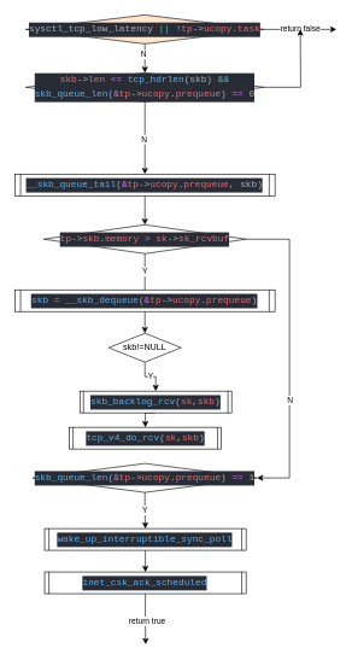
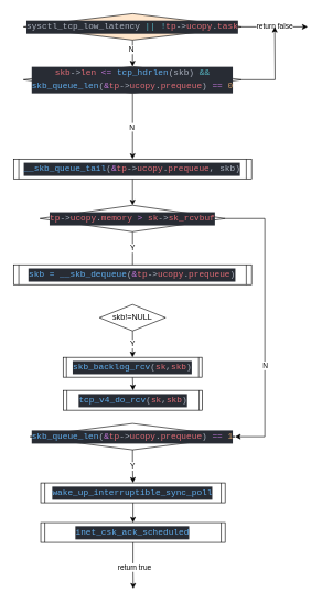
  <mxCell id="0" />
  <mxCell id="1" parent="0" />
  <mxCell id="2" style="edgeStyle=orthogonalEdgeStyle;rounded=0;orthogonalLoop=1;jettySize=auto;html=1;exitX=0.5;exitY=1;exitDx=0;exitDy=0;entryX=0.5;entryY=0;entryDx=0;entryDy=0;" edge="1" parent="1" source="3" target="13"><mxGeometry relative="1" as="geometry" /></mxCell>
  <mxCell id="3" value="&lt;div style=&quot;color: rgb(171 , 178 , 191) ; background-color: rgb(40 , 44 , 52) ; font-family: &amp;#34;monaco&amp;#34; , &amp;#34;menlo&amp;#34; , &amp;#34;monaco&amp;#34; , &amp;#34;courier new&amp;#34; , monospace ; font-size: 13px ; line-height: 20px&quot;&gt;&lt;span style=&quot;color: #61afef&quot;&gt;__skb_queue_tail&lt;/span&gt;(&lt;span style=&quot;color: #c678dd&quot;&gt;&amp;amp;&lt;/span&gt;&lt;span style=&quot;color: #e06c75&quot;&gt;tp&lt;/span&gt;-&amp;gt;&lt;span style=&quot;color: #e06c75&quot;&gt;ucopy&lt;/span&gt;.&lt;span style=&quot;color: #e06c75&quot;&gt;prequeue&lt;/span&gt;, skb)&lt;/div&gt;" style="shape=process;whiteSpace=wrap;html=1;backgroundOutline=1;size=0.023;" vertex="1" parent="1"><mxGeometry x="20" y="240" width="360" height="30" as="geometry" /></mxCell>
- <mxCell id="4" style="edgeStyle=orthogonalEdgeStyle;rounded=0;orthogonalLoop=1;jettySize=auto;html=1;exitX=0.5;exitY=1;exitDx=0;exitDy=0;entryX=0.5;entryY=0;entryDx=0;entryDy=0;" edge="1" parent="1" source="5" target="9"><mxGeometry relative="1" as="geometry" /></mxCell>
  <mxCell id="5" value="&lt;div style=&quot;color: rgb(171 , 178 , 191) ; background-color: rgb(40 , 44 , 52) ; font-family: &amp;#34;monaco&amp;#34; , &amp;#34;menlo&amp;#34; , &amp;#34;monaco&amp;#34; , &amp;#34;courier new&amp;#34; , monospace ; font-size: 13px ; line-height: 20px&quot;&gt;&lt;span style=&quot;color: #61afef&quot;&gt;skb = __skb_dequeue&lt;/span&gt;(&lt;span style=&quot;color: #c678dd&quot;&gt;&amp;amp;&lt;/span&gt;&lt;span style=&quot;color: #e06c75&quot;&gt;tp&lt;/span&gt;-&amp;gt;&lt;span style=&quot;color: #e06c75&quot;&gt;ucopy&lt;/span&gt;.&lt;span style=&quot;color: #e06c75&quot;&gt;prequeue&lt;/span&gt;)&lt;/div&gt;" style="shape=process;whiteSpace=wrap;html=1;backgroundOutline=1;size=0.023;" vertex="1" parent="1"><mxGeometry x="20" y="400" width="360" height="30" as="geometry" /></mxCell>
  <mxCell id="6" value="Y" style="edgeStyle=orthogonalEdgeStyle;rounded=0;orthogonalLoop=1;jettySize=auto;html=1;exitX=0.5;exitY=1;exitDx=0;exitDy=0;entryX=0.5;entryY=0;entryDx=0;entryDy=0;" edge="1" parent="1" source="9" target="11"><mxGeometry relative="1" as="geometry" /></mxCell>
  <mxCell id="7" style="edgeStyle=orthogonalEdgeStyle;rounded=0;orthogonalLoop=1;jettySize=auto;html=1;exitX=1;exitY=0.5;exitDx=0;exitDy=0;entryX=1;entryY=0.5;entryDx=0;entryDy=0;" edge="1" parent="1" source="13" target="15"><mxGeometry relative="1" as="geometry"><Array as="points"><mxPoint x="400" y="330" /><mxPoint x="400" y="660" /></Array></mxGeometry></mxCell>
  <mxCell id="8" value="N" style="edgeLabel;html=1;align=center;verticalAlign=middle;resizable=0;points=[];" vertex="1" connectable="0" parent="7"><mxGeometry x="0.296" relative="1" as="geometry"><mxPoint as="offset" /></mxGeometry></mxCell>
  <mxCell id="9" value="skb!=NULL" style="rhombus;whiteSpace=wrap;html=1;" vertex="1" parent="1"><mxGeometry x="150" y="460" width="100" height="40" as="geometry" /></mxCell>
  <mxCell id="10" style="edgeStyle=orthogonalEdgeStyle;rounded=0;orthogonalLoop=1;jettySize=auto;html=1;exitX=0.5;exitY=1;exitDx=0;exitDy=0;entryX=0.5;entryY=0;entryDx=0;entryDy=0;" edge="1" parent="1" source="11" target="29"><mxGeometry relative="1" as="geometry" /></mxCell>
- <mxCell id="11" value="&lt;div style=&quot;background-color: rgb(40 , 44 , 52) ; font-family: &amp;#34;monaco&amp;#34; , &amp;#34;menlo&amp;#34; , &amp;#34;monaco&amp;#34; , &amp;#34;courier new&amp;#34; , monospace ; font-size: 13px ; line-height: 20px&quot;&gt;&lt;span style=&quot;color: rgb(97 , 175 , 239)&quot;&gt;skb_backlog_rcv&lt;/span&gt;&lt;font color=&quot;#abb2bf&quot;&gt;(&lt;/font&gt;&lt;font color=&quot;#e06c75&quot;&gt;sk&lt;/font&gt;&lt;font color=&quot;#abb2bf&quot;&gt;,&lt;/font&gt;&lt;font color=&quot;#e06c75&quot;&gt;skb&lt;/font&gt;&lt;font color=&quot;#abb2bf&quot;&gt;)&lt;/font&gt;&lt;/div&gt;" style="shape=process;whiteSpace=wrap;html=1;backgroundOutline=1;size=0.023;" vertex="1" parent="1"><mxGeometry x="110" y="540" width="210" height="30" as="geometry" /></mxCell>
+ <mxCell id="11" value="&lt;div style=&quot;background-color: rgb(40 , 44 , 52) ; font-family: &amp;#34;monaco&amp;#34; , &amp;#34;menlo&amp;#34; , &amp;#34;monaco&amp;#34; , &amp;#34;courier new&amp;#34; , monospace ; font-size: 13px ; line-height: 20px&quot;&gt;&lt;span style=&quot;color: rgb(97 , 175 , 239)&quot;&gt;skb_backlog_rcv&lt;/span&gt;&lt;font color=&quot;#abb2bf&quot;&gt;(&lt;/font&gt;&lt;font color=&quot;#e06c75&quot;&gt;sk&lt;/font&gt;&lt;font color=&quot;#abb2bf&quot;&gt;,&lt;/font&gt;&lt;font color=&quot;#e06c75&quot;&gt;skb&lt;/font&gt;&lt;font color=&quot;#abb2bf&quot;&gt;)&lt;/font&gt;&lt;/div&gt;" style="shape=process;whiteSpace=wrap;html=1;backgroundOutline=1;size=0.023;" vertex="1" parent="1"><mxGeometry x="95" y="540" width="210" height="30" as="geometry" /></mxCell>
  <mxCell id="12" value="Y" style="edgeStyle=orthogonalEdgeStyle;rounded=0;orthogonalLoop=1;jettySize=auto;html=1;exitX=0.5;exitY=1;exitDx=0;exitDy=0;endArrow=none;" edge="1" parent="1" source="13" target="5"><mxGeometry relative="1" as="geometry" /></mxCell>
- <mxCell id="13" value="&lt;div style=&quot;color: rgb(171 , 178 , 191) ; background-color: rgb(40 , 44 , 52) ; font-family: &amp;#34;monaco&amp;#34; , &amp;#34;menlo&amp;#34; , &amp;#34;monaco&amp;#34; , &amp;#34;courier new&amp;#34; , monospace ; font-size: 13px ; line-height: 20px&quot;&gt;&lt;span style=&quot;color: #e06c75&quot;&gt;tp&lt;/span&gt;-&amp;gt;&lt;span style=&quot;color: #e06c75&quot;&gt;skb&lt;/span&gt;.&lt;span style=&quot;color: #e06c75&quot;&gt;memory&lt;/span&gt; &lt;span style=&quot;color: #c678dd&quot;&gt;&amp;gt;&lt;/span&gt; &lt;span style=&quot;color: #e06c75&quot;&gt;sk&lt;/span&gt;-&amp;gt;&lt;span style=&quot;color: #e06c75&quot;&gt;sk_rcvbuf&lt;/span&gt;&lt;/div&gt;" style="rhombus;whiteSpace=wrap;html=1;" vertex="1" parent="1"><mxGeometry x="60" y="310" width="280" height="40" as="geometry" /></mxCell>
+ <mxCell id="13" value="&lt;div style=&quot;color: rgb(171 , 178 , 191) ; background-color: rgb(40 , 44 , 52) ; font-family: &amp;#34;monaco&amp;#34; , &amp;#34;menlo&amp;#34; , &amp;#34;monaco&amp;#34; , &amp;#34;courier new&amp;#34; , monospace ; font-size: 13px ; line-height: 20px&quot;&gt;&lt;span style=&quot;color: #e06c75&quot;&gt;tp&lt;/span&gt;-&amp;gt;&lt;span style=&quot;color: #e06c75&quot;&gt;ucopy&lt;/span&gt;.&lt;span style=&quot;color: #e06c75&quot;&gt;memory&lt;/span&gt; &lt;span style=&quot;color: #c678dd&quot;&gt;&amp;gt;&lt;/span&gt; &lt;span style=&quot;color: #e06c75&quot;&gt;sk&lt;/span&gt;-&amp;gt;&lt;span style=&quot;color: #e06c75&quot;&gt;sk_rcvbuf&lt;/span&gt;&lt;/div&gt;" style="rhombus;whiteSpace=wrap;html=1;" vertex="1" parent="1"><mxGeometry x="60" y="310" width="280" height="40" as="geometry" /></mxCell>
  <mxCell id="14" value="Y" style="edgeStyle=orthogonalEdgeStyle;rounded=0;orthogonalLoop=1;jettySize=auto;html=1;exitX=0.5;exitY=1;exitDx=0;exitDy=0;entryX=0.5;entryY=0;entryDx=0;entryDy=0;" edge="1" parent="1" source="15" target="17"><mxGeometry relative="1" as="geometry" /></mxCell>
  <mxCell id="15" value="&lt;div style=&quot;color: rgb(171 , 178 , 191) ; background-color: rgb(40 , 44 , 52) ; font-family: &amp;#34;monaco&amp;#34; , &amp;#34;menlo&amp;#34; , &amp;#34;monaco&amp;#34; , &amp;#34;courier new&amp;#34; , monospace ; font-size: 13px ; line-height: 20px&quot;&gt;&lt;span style=&quot;color: #61afef&quot;&gt;skb_queue_len&lt;/span&gt;(&lt;span style=&quot;color: #c678dd&quot;&gt;&amp;amp;&lt;/span&gt;&lt;span style=&quot;color: #e06c75&quot;&gt;tp&lt;/span&gt;-&amp;gt;&lt;span style=&quot;color: #e06c75&quot;&gt;ucopy&lt;/span&gt;.&lt;span style=&quot;color: #e06c75&quot;&gt;prequeue&lt;/span&gt;) &lt;span style=&quot;color: #c678dd&quot;&gt;==&lt;/span&gt; &lt;span style=&quot;color: #d19a66&quot;&gt;1&lt;/span&gt;&lt;/div&gt;" style="rhombus;whiteSpace=wrap;html=1;" vertex="1" parent="1"><mxGeometry x="45" y="640" width="310" height="40" as="geometry" /></mxCell>
  <mxCell id="16" style="edgeStyle=orthogonalEdgeStyle;rounded=0;orthogonalLoop=1;jettySize=auto;html=1;exitX=0.5;exitY=1;exitDx=0;exitDy=0;entryX=0.5;entryY=0;entryDx=0;entryDy=0;" edge="1" parent="1" source="17" target="20"><mxGeometry relative="1" as="geometry" /></mxCell>
  <mxCell id="17" value="&lt;div style=&quot;background-color: rgb(40 , 44 , 52) ; font-family: &amp;#34;monaco&amp;#34; , &amp;#34;menlo&amp;#34; , &amp;#34;monaco&amp;#34; , &amp;#34;courier new&amp;#34; , monospace ; font-size: 13px ; line-height: 20px&quot;&gt;&lt;span style=&quot;color: rgb(97 , 175 , 239) ; font-family: &amp;#34;monaco&amp;#34; , &amp;#34;menlo&amp;#34; , &amp;#34;monaco&amp;#34; , &amp;#34;courier new&amp;#34; , monospace&quot;&gt;wake_up_interruptible_sync_poll&lt;/span&gt;&lt;/div&gt;" style="shape=process;whiteSpace=wrap;html=1;backgroundOutline=1;size=0.023;" vertex="1" parent="1"><mxGeometry x="61.25" y="730" width="278.75" height="30" as="geometry" /></mxCell>
  <mxCell id="18" style="edgeStyle=orthogonalEdgeStyle;rounded=0;orthogonalLoop=1;jettySize=auto;html=1;exitX=0.5;exitY=1;exitDx=0;exitDy=0;" edge="1" parent="1" source="20"><mxGeometry relative="1" as="geometry"><mxPoint x="201" y="890" as="targetPoint" /></mxGeometry></mxCell>
  <mxCell id="19" value="return true" style="edgeLabel;html=1;align=center;verticalAlign=middle;resizable=0;points=[];" vertex="1" connectable="0" parent="18"><mxGeometry x="0.062" y="1" relative="1" as="geometry"><mxPoint as="offset" /></mxGeometry></mxCell>
  <mxCell id="20" value="&lt;div style=&quot;background-color: rgb(40 , 44 , 52) ; font-family: &amp;#34;monaco&amp;#34; , &amp;#34;menlo&amp;#34; , &amp;#34;monaco&amp;#34; , &amp;#34;courier new&amp;#34; , monospace ; font-size: 13px ; line-height: 20px&quot;&gt;&lt;span style=&quot;color: rgb(97 , 175 , 239) ; font-family: &amp;#34;monaco&amp;#34; , &amp;#34;menlo&amp;#34; , &amp;#34;monaco&amp;#34; , &amp;#34;courier new&amp;#34; , monospace&quot;&gt;inet_csk_ack_scheduled&lt;/span&gt;&lt;/div&gt;" style="shape=process;whiteSpace=wrap;html=1;backgroundOutline=1;size=0.023;" vertex="1" parent="1"><mxGeometry x="61.25" y="790" width="278.75" height="30" as="geometry" /></mxCell>
  <mxCell id="21" value="return false" style="edgeStyle=orthogonalEdgeStyle;rounded=0;orthogonalLoop=1;jettySize=auto;html=1;exitX=1;exitY=0.5;exitDx=0;exitDy=0;" edge="1" parent="1" source="24"><mxGeometry relative="1" as="geometry"><mxPoint x="465" y="40" as="targetPoint" /></mxGeometry></mxCell>
  <mxCell id="22" style="edgeStyle=orthogonalEdgeStyle;rounded=0;orthogonalLoop=1;jettySize=auto;html=1;exitX=0.5;exitY=1;exitDx=0;exitDy=0;" edge="1" parent="1" source="24" target="28"><mxGeometry relative="1" as="geometry" /></mxCell>
  <mxCell id="23" value="N" style="edgeLabel;html=1;align=center;verticalAlign=middle;resizable=0;points=[];" vertex="1" connectable="0" parent="22"><mxGeometry x="-0.3" y="-3" relative="1" as="geometry"><mxPoint as="offset" /></mxGeometry></mxCell>
  <mxCell id="24" value="&lt;div style=&quot;color: rgb(171 , 178 , 191) ; background-color: rgb(40 , 44 , 52) ; font-family: &amp;#34;monaco&amp;#34; , &amp;#34;menlo&amp;#34; , &amp;#34;monaco&amp;#34; , &amp;#34;courier new&amp;#34; , monospace ; font-size: 13px ; line-height: 20px&quot;&gt;&lt;div style=&quot;font-family: &amp;#34;monaco&amp;#34; , &amp;#34;menlo&amp;#34; , &amp;#34;monaco&amp;#34; , &amp;#34;courier new&amp;#34; , monospace ; line-height: 20px&quot;&gt;sysctl_tcp_low_latency &lt;span style=&quot;color: #56b6c2&quot;&gt;||&lt;/span&gt; &lt;span style=&quot;color: #56b6c2&quot;&gt;!&lt;/span&gt;&lt;span style=&quot;color: #e06c75&quot;&gt;tp&lt;/span&gt;-&amp;gt;&lt;span style=&quot;color: #e06c75&quot;&gt;ucopy&lt;/span&gt;.&lt;span style=&quot;color: #e06c75&quot;&gt;task&lt;/span&gt;&lt;/div&gt;&lt;/div&gt;" style="rhombus;whiteSpace=wrap;html=1;fillColor=#ffe6cc;" vertex="1" parent="1"><mxGeometry x="35" y="20" width="330" height="40" as="geometry" /></mxCell>
  <mxCell id="25" style="edgeStyle=orthogonalEdgeStyle;rounded=0;orthogonalLoop=1;jettySize=auto;html=1;exitX=0.5;exitY=1;exitDx=0;exitDy=0;" edge="1" parent="1" source="28" target="3"><mxGeometry relative="1" as="geometry" /></mxCell>
  <mxCell id="26" value="N" style="edgeLabel;html=1;align=center;verticalAlign=middle;resizable=0;points=[];" vertex="1" connectable="0" parent="25"><mxGeometry x="0.02" y="-2" relative="1" as="geometry"><mxPoint as="offset" /></mxGeometry></mxCell>
  <mxCell id="27" style="edgeStyle=orthogonalEdgeStyle;rounded=0;orthogonalLoop=1;jettySize=auto;html=1;exitX=1;exitY=0.5;exitDx=0;exitDy=0;" edge="1" parent="1" source="28"><mxGeometry relative="1" as="geometry"><mxPoint x="415" y="40" as="targetPoint" /></mxGeometry></mxCell>
  <mxCell id="28" value="&lt;div style=&quot;color: rgb(171 , 178 , 191) ; background-color: rgb(40 , 44 , 52) ; font-family: &amp;#34;monaco&amp;#34; , &amp;#34;menlo&amp;#34; , &amp;#34;monaco&amp;#34; , &amp;#34;courier new&amp;#34; , monospace ; font-size: 13px ; line-height: 20px&quot;&gt;&lt;div style=&quot;font-family: &amp;#34;monaco&amp;#34; , &amp;#34;menlo&amp;#34; , &amp;#34;monaco&amp;#34; , &amp;#34;courier new&amp;#34; , monospace ; line-height: 20px&quot;&gt;&lt;div style=&quot;font-family: &amp;#34;monaco&amp;#34; , &amp;#34;menlo&amp;#34; , &amp;#34;monaco&amp;#34; , &amp;#34;courier new&amp;#34; , monospace ; line-height: 20px&quot;&gt;&lt;div&gt;&lt;span style=&quot;color: #e06c75&quot;&gt;skb&lt;/span&gt;-&amp;gt;&lt;span style=&quot;color: #e06c75&quot;&gt;len&lt;/span&gt; &lt;span style=&quot;color: #c678dd&quot;&gt;&amp;lt;=&lt;/span&gt; &lt;span style=&quot;color: #61afef&quot;&gt;tcp_hdrlen&lt;/span&gt;(skb) &lt;span style=&quot;color: #56b6c2&quot;&gt;&amp;amp;&amp;amp;&lt;/span&gt;&lt;/div&gt;&lt;div&gt;        &lt;span style=&quot;color: #61afef&quot;&gt;skb_queue_len&lt;/span&gt;(&lt;span style=&quot;color: #c678dd&quot;&gt;&amp;amp;&lt;/span&gt;&lt;span style=&quot;color: #e06c75&quot;&gt;tp&lt;/span&gt;-&amp;gt;&lt;span style=&quot;color: #e06c75&quot;&gt;ucopy&lt;/span&gt;.&lt;span style=&quot;color: #e06c75&quot;&gt;prequeue&lt;/span&gt;) &lt;span style=&quot;color: #c678dd&quot;&gt;==&lt;/span&gt; &lt;span style=&quot;color: #d19a66&quot;&gt;0&lt;/span&gt;&lt;/div&gt;&lt;/div&gt;&lt;/div&gt;&lt;/div&gt;" style="rhombus;whiteSpace=wrap;html=1;" vertex="1" parent="1"><mxGeometry x="35" y="100" width="330" height="40" as="geometry" /></mxCell>
  <mxCell id="29" value="&lt;div style=&quot;background-color: rgb(40 , 44 , 52) ; font-family: &amp;#34;monaco&amp;#34; , &amp;#34;menlo&amp;#34; , &amp;#34;monaco&amp;#34; , &amp;#34;courier new&amp;#34; , monospace ; font-size: 13px ; line-height: 20px&quot;&gt;&lt;font color=&quot;#61afef&quot;&gt;tcp_v4_do_rcv&lt;/font&gt;&lt;font color=&quot;#abb2bf&quot;&gt;(&lt;/font&gt;&lt;font color=&quot;#e06c75&quot;&gt;sk&lt;/font&gt;&lt;font color=&quot;#abb2bf&quot;&gt;,&lt;/font&gt;&lt;font color=&quot;#e06c75&quot;&gt;skb&lt;/font&gt;&lt;font color=&quot;#abb2bf&quot;&gt;)&lt;/font&gt;&lt;/div&gt;" style="shape=process;whiteSpace=wrap;html=1;backgroundOutline=1;size=0.023;" vertex="1" parent="1"><mxGeometry x="95.63" y="590" width="210" height="30" as="geometry" /></mxCell>
